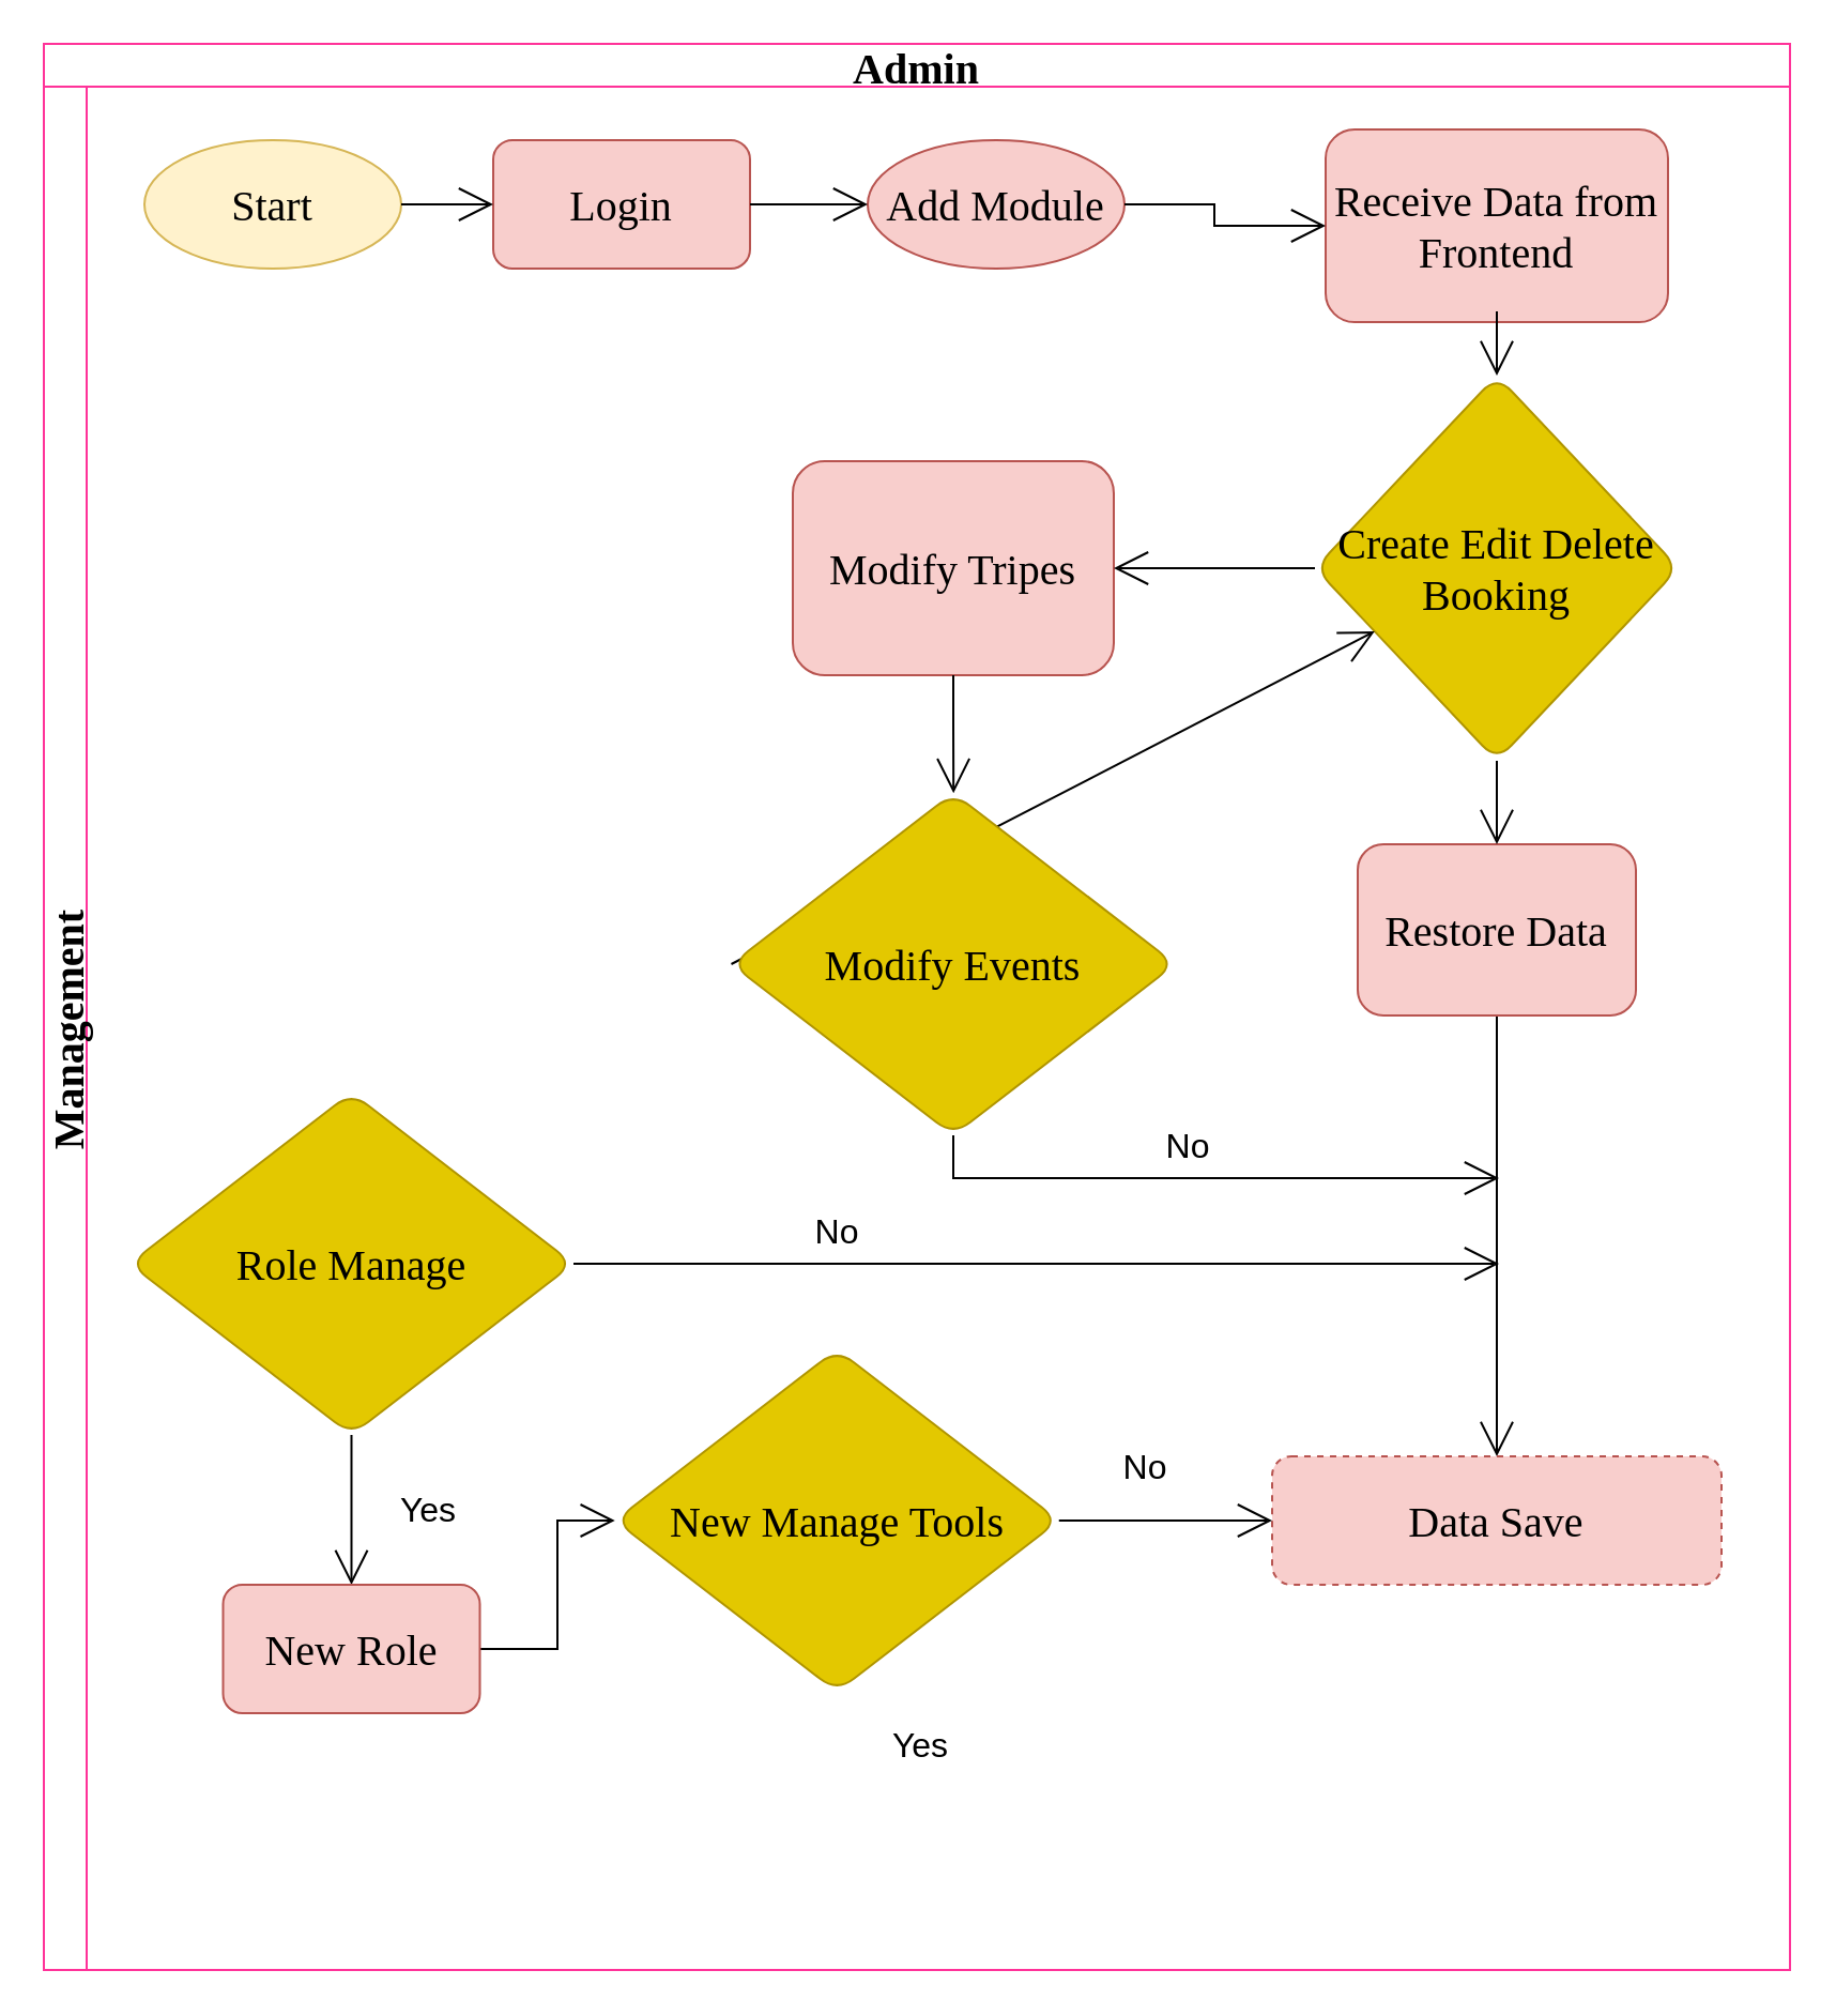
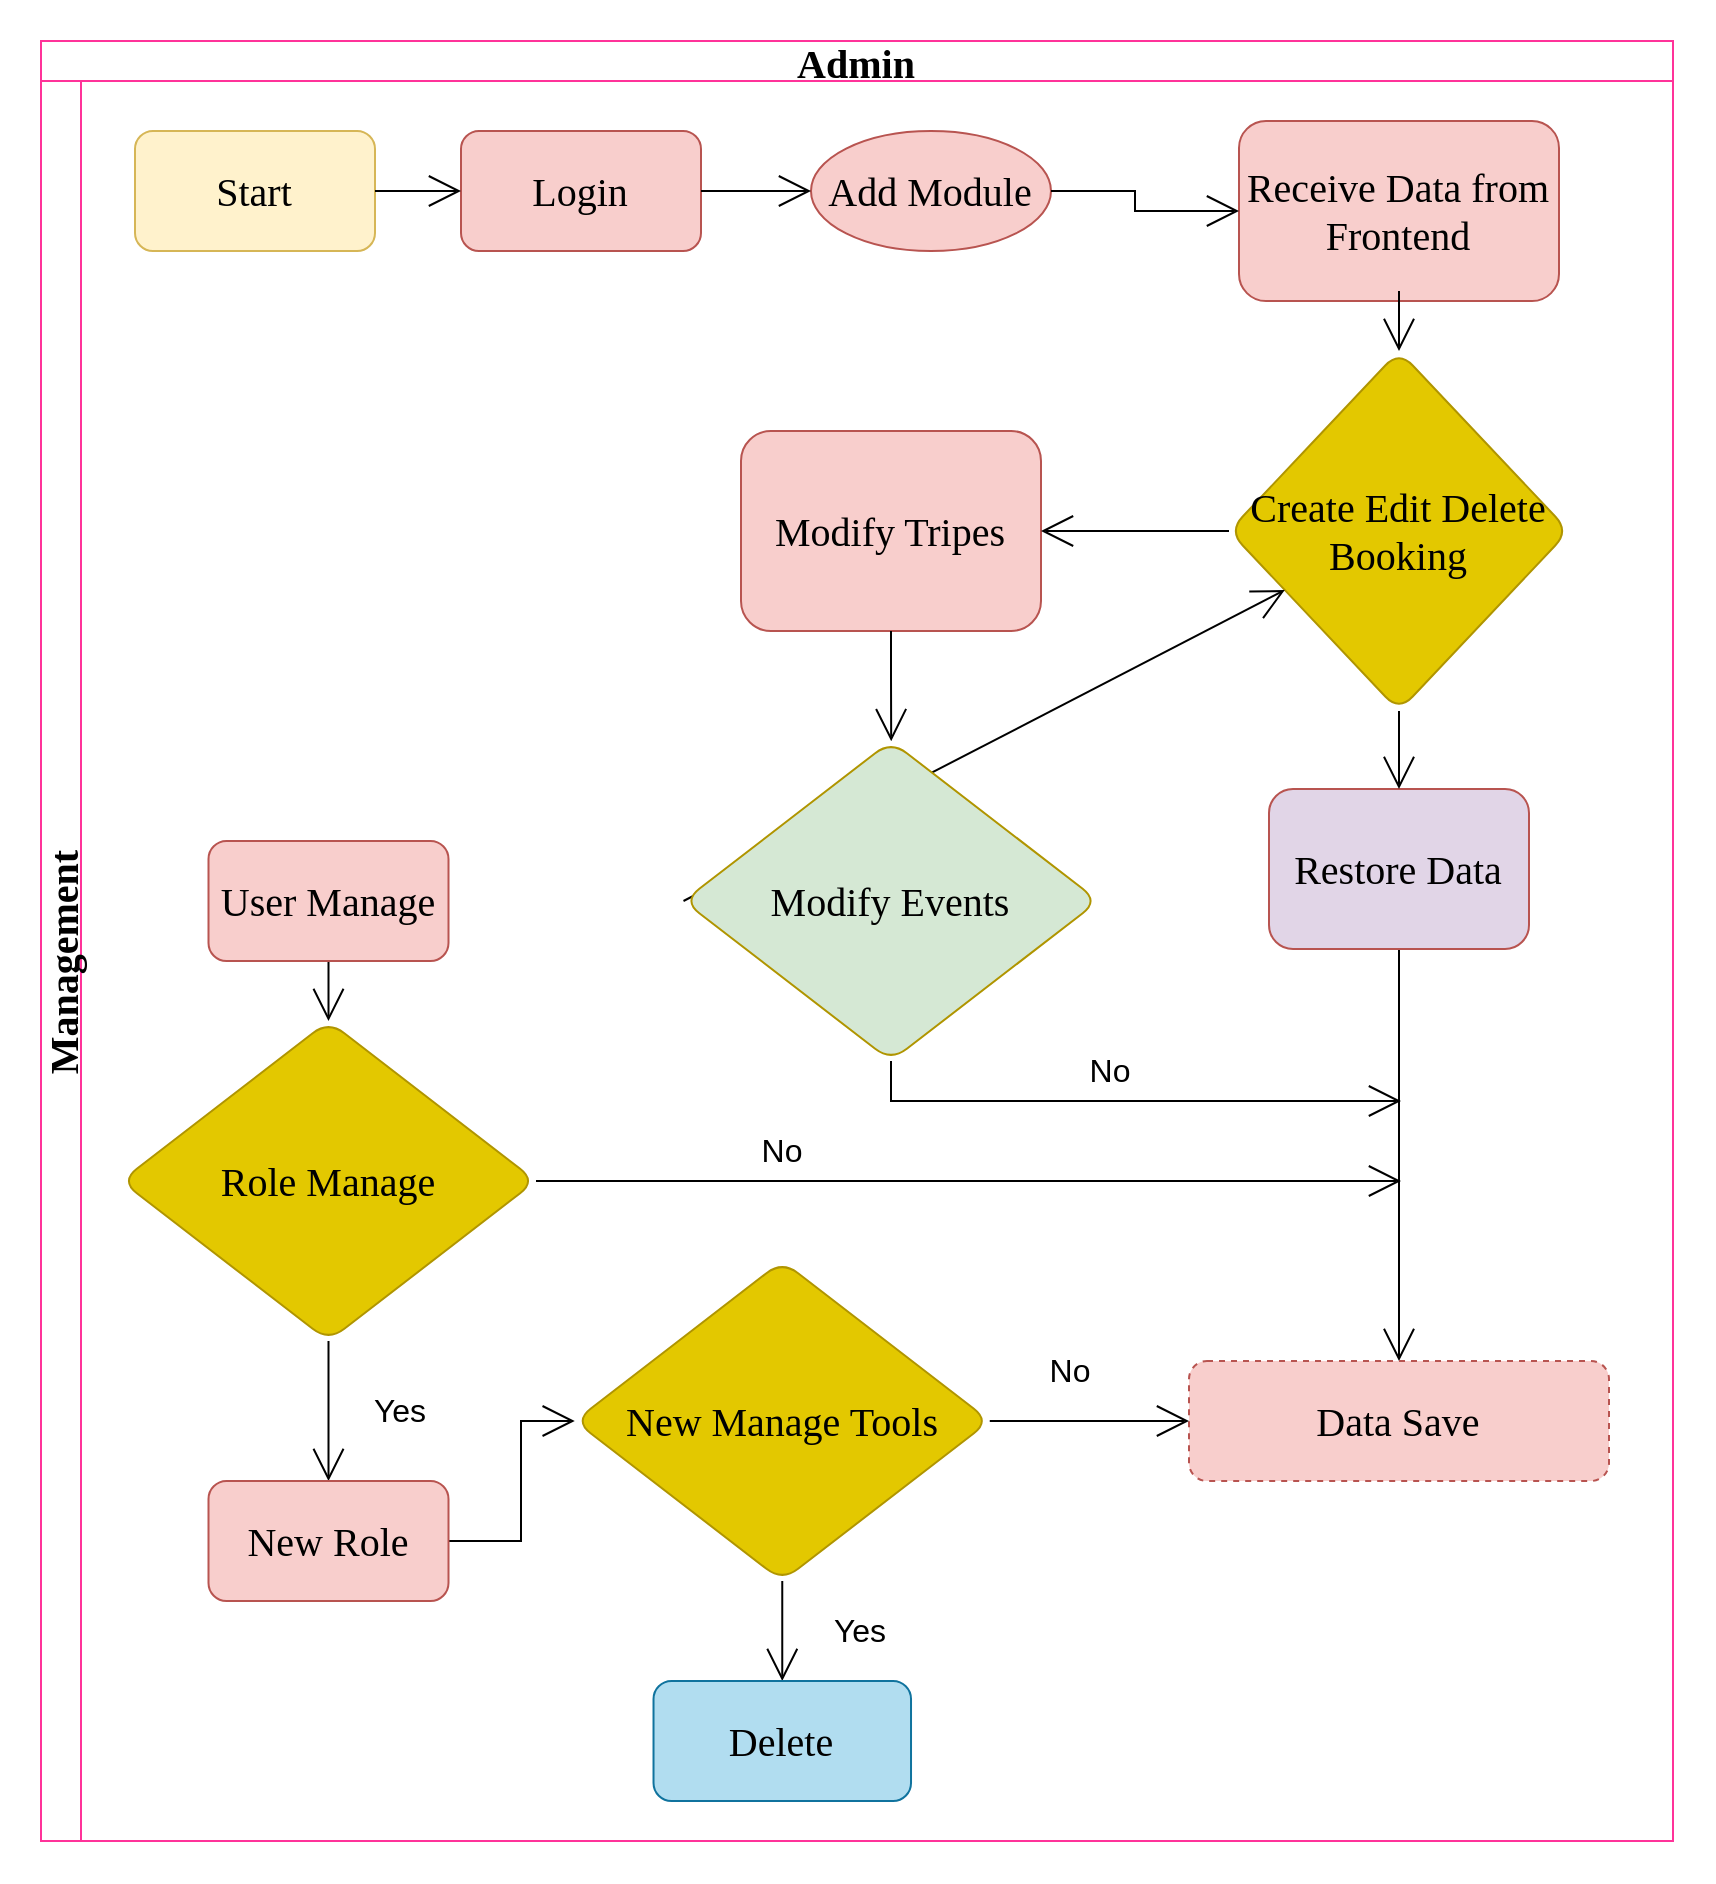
  <mxCell id="0" />
  <mxCell id="1" parent="0" />
  <mxCell id="2" value="Admin" style="swimlane;childLayout=stackLayout;resizeParent=1;resizeParentMax=0;horizontal=1;startSize=20;horizontalStack=0;hachureGap=4;fontFamily=Verdana;fontSize=20;strokeColor=#FF3399;fillColor=#FFFFFF;fontColor=#000000;" vertex="1" parent="1"><mxGeometry x="20" y="20" width="816" height="900" as="geometry" /></mxCell>
  <mxCell id="3" value="Management" style="swimlane;startSize=20;horizontal=0;hachureGap=4;fontFamily=Verdana;fontSize=20;fontColor=#000000;strokeColor=#FF3399;fillColor=#FFFFFF;swimlaneLine=1;labelBorderColor=none;" vertex="1" parent="2"><mxGeometry y="20" width="816" height="880" as="geometry" /></mxCell>
- <mxCell id="4" value="Start" style="ellipse;whiteSpace=wrap;html=1;hachureGap=4;fontFamily=Verdana;fontSize=20;strokeColor=#d6b656;fillColor=#fff2cc;" vertex="1" parent="3"><mxGeometry x="47" y="25" width="120" height="60" as="geometry" /></mxCell>
+ <mxCell id="4" value="Start" style="rounded=1;whiteSpace=wrap;html=1;hachureGap=4;fontFamily=Verdana;fontSize=20;strokeColor=#d6b656;fillColor=#fff2cc;" vertex="1" parent="3"><mxGeometry x="47" y="25" width="120" height="60" as="geometry" /></mxCell>
  <mxCell id="5" value="Add Module" style="ellipse;whiteSpace=wrap;html=1;fontSize=20;fontFamily=Verdana;fillColor=#f8cecc;strokeColor=#b85450;hachureGap=4;" vertex="1" parent="3"><mxGeometry x="385" y="25" width="120" height="60" as="geometry" /></mxCell>
  <mxCell id="6" value="Login" style="whiteSpace=wrap;html=1;fontSize=20;fontFamily=Verdana;fillColor=#f8cecc;strokeColor=#b85450;rounded=1;hachureGap=4;" vertex="1" parent="3"><mxGeometry x="210" y="25" width="120" height="60" as="geometry" /></mxCell>
  <mxCell id="7" value="" style="edgeStyle=orthogonalEdgeStyle;rounded=0;orthogonalLoop=1;jettySize=auto;html=1;fontSize=12;endArrow=open;startSize=14;endSize=14;" edge="1" parent="3" source="4" target="6"><mxGeometry relative="1" as="geometry" /></mxCell>
  <mxCell id="8" value="" style="edgeStyle=orthogonalEdgeStyle;rounded=0;orthogonalLoop=1;jettySize=auto;html=1;fontSize=12;endArrow=open;startSize=14;endSize=14;" edge="1" parent="3" source="6" target="5"><mxGeometry relative="1" as="geometry" /></mxCell>
  <mxCell id="9" value="Receive Data from Frontend" style="whiteSpace=wrap;html=1;fontSize=20;fontFamily=Verdana;fillColor=#f8cecc;strokeColor=#b85450;rounded=1;hachureGap=4;" vertex="1" parent="3"><mxGeometry x="599" y="20" width="160" height="90" as="geometry" /></mxCell>
  <mxCell id="10" value="" style="edgeStyle=orthogonalEdgeStyle;rounded=0;orthogonalLoop=1;jettySize=auto;html=1;fontSize=12;endArrow=open;startSize=14;endSize=14;" edge="1" parent="3" source="5" target="9"><mxGeometry relative="1" as="geometry" /></mxCell>
  <mxCell id="11" value="&lt;font&gt;Create Edit Delete &lt;br&gt;Booking&lt;/font&gt;" style="rhombus;whiteSpace=wrap;html=1;fontSize=20;fontFamily=Verdana;fillColor=#e3c800;strokeColor=#B09500;fontColor=#000000;rounded=1;hachureGap=4;" vertex="1" parent="3"><mxGeometry x="594" y="135" width="170" height="180" as="geometry" /></mxCell>
  <mxCell id="12" value="" style="edgeStyle=orthogonalEdgeStyle;rounded=0;orthogonalLoop=1;jettySize=auto;html=1;fontSize=12;endArrow=open;startSize=14;endSize=14;" edge="1" parent="3" source="9" target="11"><mxGeometry relative="1" as="geometry" /></mxCell>
  <mxCell id="13" value="Modify Tripes" style="whiteSpace=wrap;html=1;fontSize=20;fontFamily=Verdana;fillColor=#f8cecc;strokeColor=#b85450;rounded=1;hachureGap=4;" vertex="1" parent="3"><mxGeometry x="350" y="175" width="150" height="100" as="geometry" /></mxCell>
  <mxCell id="14" value="" style="edgeStyle=orthogonalEdgeStyle;rounded=0;orthogonalLoop=1;jettySize=auto;html=1;fontSize=12;endArrow=open;startSize=14;endSize=14;" edge="1" parent="3" source="11" target="13"><mxGeometry relative="1" as="geometry" /></mxCell>
  <mxCell id="15" style="edgeStyle=orthogonalEdgeStyle;rounded=0;orthogonalLoop=1;jettySize=auto;html=1;fontSize=12;fontColor=#FFFFFF;endArrow=open;startSize=14;endSize=14;" edge="1" parent="3" source="16" target="21"><mxGeometry relative="1" as="geometry" /></mxCell>
- <mxCell id="16" value="Restore Data" style="whiteSpace=wrap;html=1;fontSize=20;fontFamily=Verdana;fillColor=#f8cecc;strokeColor=#b85450;rounded=1;hachureGap=4;" vertex="1" parent="3"><mxGeometry x="614" y="354" width="130" height="80" as="geometry" /></mxCell>
+ <mxCell id="16" value="Restore Data" style="whiteSpace=wrap;html=1;fontSize=20;fontFamily=Verdana;fillColor=#e1d5e7;strokeColor=#b85450;rounded=1;hachureGap=4;" vertex="1" parent="3"><mxGeometry x="614" y="354" width="130" height="80" as="geometry" /></mxCell>
  <mxCell id="17" value="" style="edgeStyle=orthogonalEdgeStyle;rounded=0;orthogonalLoop=1;jettySize=auto;html=1;fontSize=12;endArrow=open;startSize=14;endSize=14;" edge="1" parent="3" source="11" target="16"><mxGeometry relative="1" as="geometry" /></mxCell>
  <mxCell id="18" style="edgeStyle=none;rounded=0;orthogonalLoop=1;jettySize=auto;html=1;exitX=0;exitY=0.5;exitDx=0;exitDy=0;fontSize=12;fontColor=#000000;endArrow=open;startSize=14;endSize=14;" edge="1" parent="3" source="19" target="11"><mxGeometry relative="1" as="geometry" /></mxCell>
- <mxCell id="19" value="&lt;font&gt;Modify Events&lt;/font&gt;" style="rhombus;whiteSpace=wrap;html=1;fontSize=20;fontFamily=Verdana;fillColor=#e3c800;strokeColor=#B09500;fontColor=#000000;rounded=1;hachureGap=4;" vertex="1" parent="3"><mxGeometry x="321.25" y="330" width="207.5" height="160" as="geometry" /></mxCell>
+ <mxCell id="19" value="&lt;font&gt;Modify Events&lt;/font&gt;" style="rhombus;whiteSpace=wrap;html=1;fontSize=20;fontFamily=Verdana;fillColor=#d5e8d4;strokeColor=#B09500;fontColor=#000000;rounded=1;hachureGap=4;" vertex="1" parent="3"><mxGeometry x="321.25" y="330" width="207.5" height="160" as="geometry" /></mxCell>
  <mxCell id="20" value="" style="edgeStyle=orthogonalEdgeStyle;rounded=0;orthogonalLoop=1;jettySize=auto;html=1;fontSize=12;endArrow=open;startSize=14;endSize=14;" edge="1" parent="3" source="13" target="19"><mxGeometry relative="1" as="geometry" /></mxCell>
  <mxCell id="21" value="Data Save" style="rounded=1;whiteSpace=wrap;html=1;hachureGap=4;fontFamily=Verdana;fontSize=20;strokeColor=#b85450;fillColor=#f8cecc;dashed=1;" vertex="1" parent="3"><mxGeometry x="574" y="640" width="210" height="60" as="geometry" /></mxCell>
  <mxCell id="22" value="No" style="text;html=1;strokeColor=none;fillColor=none;align=center;verticalAlign=middle;whiteSpace=wrap;rounded=0;fontSize=16;fontColor=#000000;" vertex="1" parent="3"><mxGeometry x="505" y="480" width="60" height="30" as="geometry" /></mxCell>
  <mxCell id="23" style="edgeStyle=none;rounded=0;orthogonalLoop=1;jettySize=auto;html=1;exitX=0.5;exitY=1;exitDx=0;exitDy=0;entryX=0.5;entryY=0;entryDx=0;entryDy=0;fontSize=12;fontColor=#000000;endArrow=open;startSize=14;endSize=14;" edge="1" parent="3" source="24" target="33"><mxGeometry relative="1" as="geometry" /></mxCell>
  <mxCell id="24" value="&lt;font&gt;Role Manage&lt;/font&gt;" style="rhombus;whiteSpace=wrap;html=1;fontSize=20;fontFamily=Verdana;fillColor=#e3c800;strokeColor=#B09500;fontColor=#000000;rounded=1;hachureGap=4;" vertex="1" parent="3"><mxGeometry x="40" y="470" width="207.5" height="160" as="geometry" /></mxCell>
+ <mxCell id="25" style="edgeStyle=orthogonalEdgeStyle;rounded=0;orthogonalLoop=1;jettySize=auto;html=1;entryX=0.5;entryY=0;entryDx=0;entryDy=0;fontSize=12;fontColor=#000000;endArrow=open;startSize=14;endSize=14;exitX=0.5;exitY=1;exitDx=0;exitDy=0;" edge="1" parent="3" source="27" target="28"><mxGeometry relative="1" as="geometry" /></mxCell>
  <mxCell id="26" style="edgeStyle=none;rounded=0;orthogonalLoop=1;jettySize=auto;html=1;exitX=1;exitY=0.5;exitDx=0;exitDy=0;entryX=0;entryY=0.5;entryDx=0;entryDy=0;fontSize=12;fontColor=#000000;endArrow=open;startSize=14;endSize=14;" edge="1" parent="3" source="27" target="21"><mxGeometry relative="1" as="geometry" /></mxCell>
  <mxCell id="27" value="&lt;font&gt;New Manage Tools&lt;/font&gt;" style="rhombus;whiteSpace=wrap;html=1;fontSize=20;fontFamily=Verdana;fillColor=#e3c800;strokeColor=#B09500;fontColor=#000000;rounded=1;hachureGap=4;" vertex="1" parent="3"><mxGeometry x="266.88" y="590" width="207.5" height="160" as="geometry" /></mxCell>
+ <mxCell id="28" value="Delete" style="rounded=1;whiteSpace=wrap;html=1;hachureGap=4;fontFamily=Verdana;fontSize=20;strokeColor=#10739e;fillColor=#b1ddf0;" vertex="1" parent="3"><mxGeometry x="306.26" y="800" width="128.75" height="60" as="geometry" /></mxCell>
  <mxCell id="29" value="Yes" style="text;html=1;strokeColor=none;fillColor=none;align=center;verticalAlign=middle;whiteSpace=wrap;rounded=0;fontSize=16;fontColor=#000000;" vertex="1" parent="3"><mxGeometry x="380" y="760" width="60" height="30" as="geometry" /></mxCell>
  <mxCell id="30" value="No" style="text;html=1;strokeColor=none;fillColor=none;align=center;verticalAlign=middle;whiteSpace=wrap;rounded=0;fontSize=16;fontColor=#000000;" vertex="1" parent="3"><mxGeometry x="340.63" y="520" width="60" height="30" as="geometry" /></mxCell>
  <mxCell id="31" value="No" style="text;html=1;strokeColor=none;fillColor=none;align=center;verticalAlign=middle;whiteSpace=wrap;rounded=0;fontSize=16;fontColor=#000000;" vertex="1" parent="3"><mxGeometry x="485" y="630" width="60" height="30" as="geometry" /></mxCell>
  <mxCell id="32" style="edgeStyle=none;rounded=0;orthogonalLoop=1;jettySize=auto;html=1;exitX=1;exitY=0.5;exitDx=0;exitDy=0;entryX=0;entryY=0.5;entryDx=0;entryDy=0;fontSize=12;fontColor=#000000;endArrow=open;startSize=14;endSize=14;" edge="1" parent="3" source="33" target="27"><mxGeometry relative="1" as="geometry"><Array as="points"><mxPoint x="240" y="730" /><mxPoint x="240" y="670" /></Array></mxGeometry></mxCell>
  <mxCell id="33" value="New Role" style="whiteSpace=wrap;html=1;fontSize=20;fontFamily=Verdana;fillColor=#f8cecc;strokeColor=#b85450;rounded=1;hachureGap=4;" vertex="1" parent="3"><mxGeometry x="83.75" y="700" width="120" height="60" as="geometry" /></mxCell>
+ <mxCell id="34" style="edgeStyle=none;rounded=0;orthogonalLoop=1;jettySize=auto;html=1;exitX=0.5;exitY=1;exitDx=0;exitDy=0;fontSize=12;fontColor=#000000;endArrow=open;startSize=14;endSize=14;" edge="1" parent="3" source="35" target="24"><mxGeometry relative="1" as="geometry" /></mxCell>
+ <mxCell id="35" value="User Manage" style="whiteSpace=wrap;html=1;fontSize=20;fontFamily=Verdana;fillColor=#f8cecc;strokeColor=#b85450;rounded=1;hachureGap=4;" vertex="1" parent="3"><mxGeometry x="83.75" y="380" width="120" height="60" as="geometry" /></mxCell>
  <mxCell id="36" value="Yes" style="text;html=1;strokeColor=none;fillColor=none;align=center;verticalAlign=middle;whiteSpace=wrap;rounded=0;fontSize=16;fontColor=#000000;" vertex="1" parent="3"><mxGeometry x="150" y="650" width="60" height="30" as="geometry" /></mxCell>
  <mxCell id="37" style="edgeStyle=orthogonalEdgeStyle;rounded=0;orthogonalLoop=1;jettySize=auto;html=1;exitX=0.5;exitY=1;exitDx=0;exitDy=0;fontSize=12;fontColor=#000000;endArrow=open;startSize=14;endSize=14;" edge="1" parent="1" source="19"><mxGeometry relative="1" as="geometry"><mxPoint x="700" y="550" as="targetPoint" /><Array as="points"><mxPoint x="597" y="550" /><mxPoint x="822" y="550" /></Array></mxGeometry></mxCell>
  <mxCell id="38" style="edgeStyle=none;rounded=0;orthogonalLoop=1;jettySize=auto;html=1;fontSize=12;fontColor=#000000;endArrow=open;startSize=14;endSize=14;" edge="1" parent="1" source="24"><mxGeometry relative="1" as="geometry"><mxPoint x="700" y="590" as="targetPoint" /></mxGeometry></mxCell>
